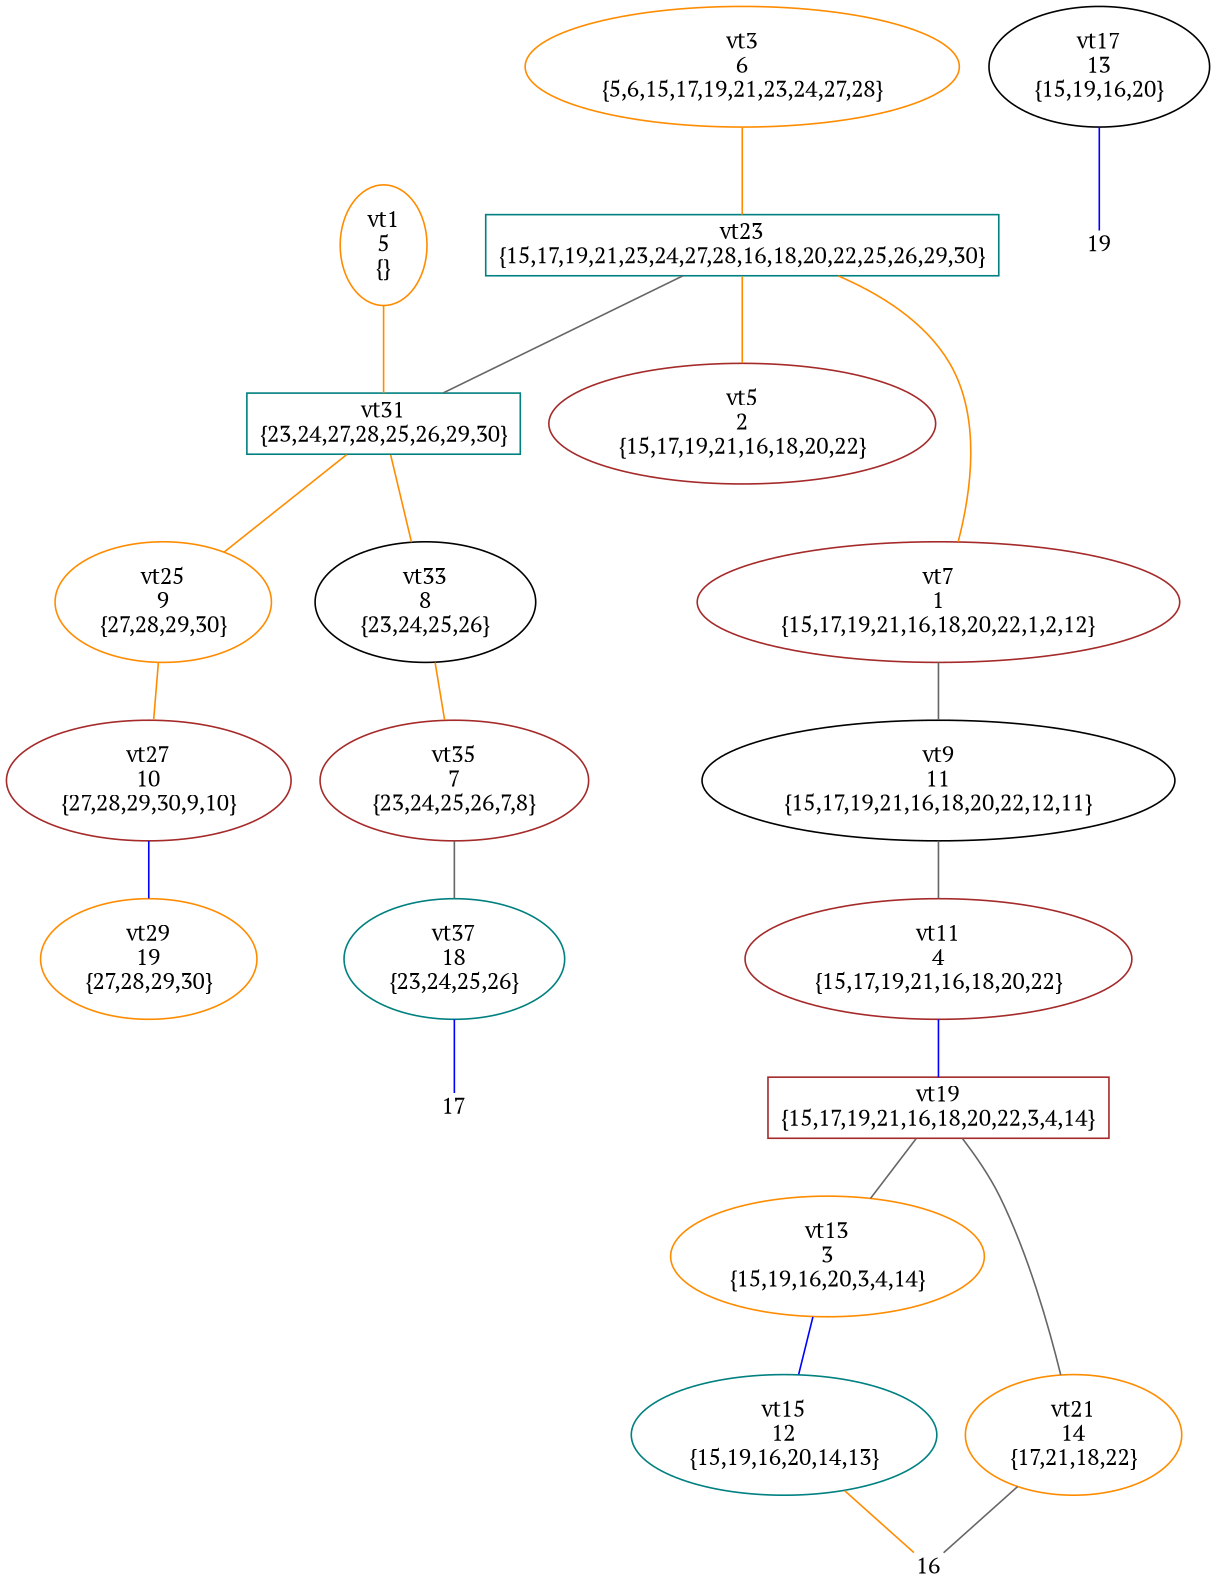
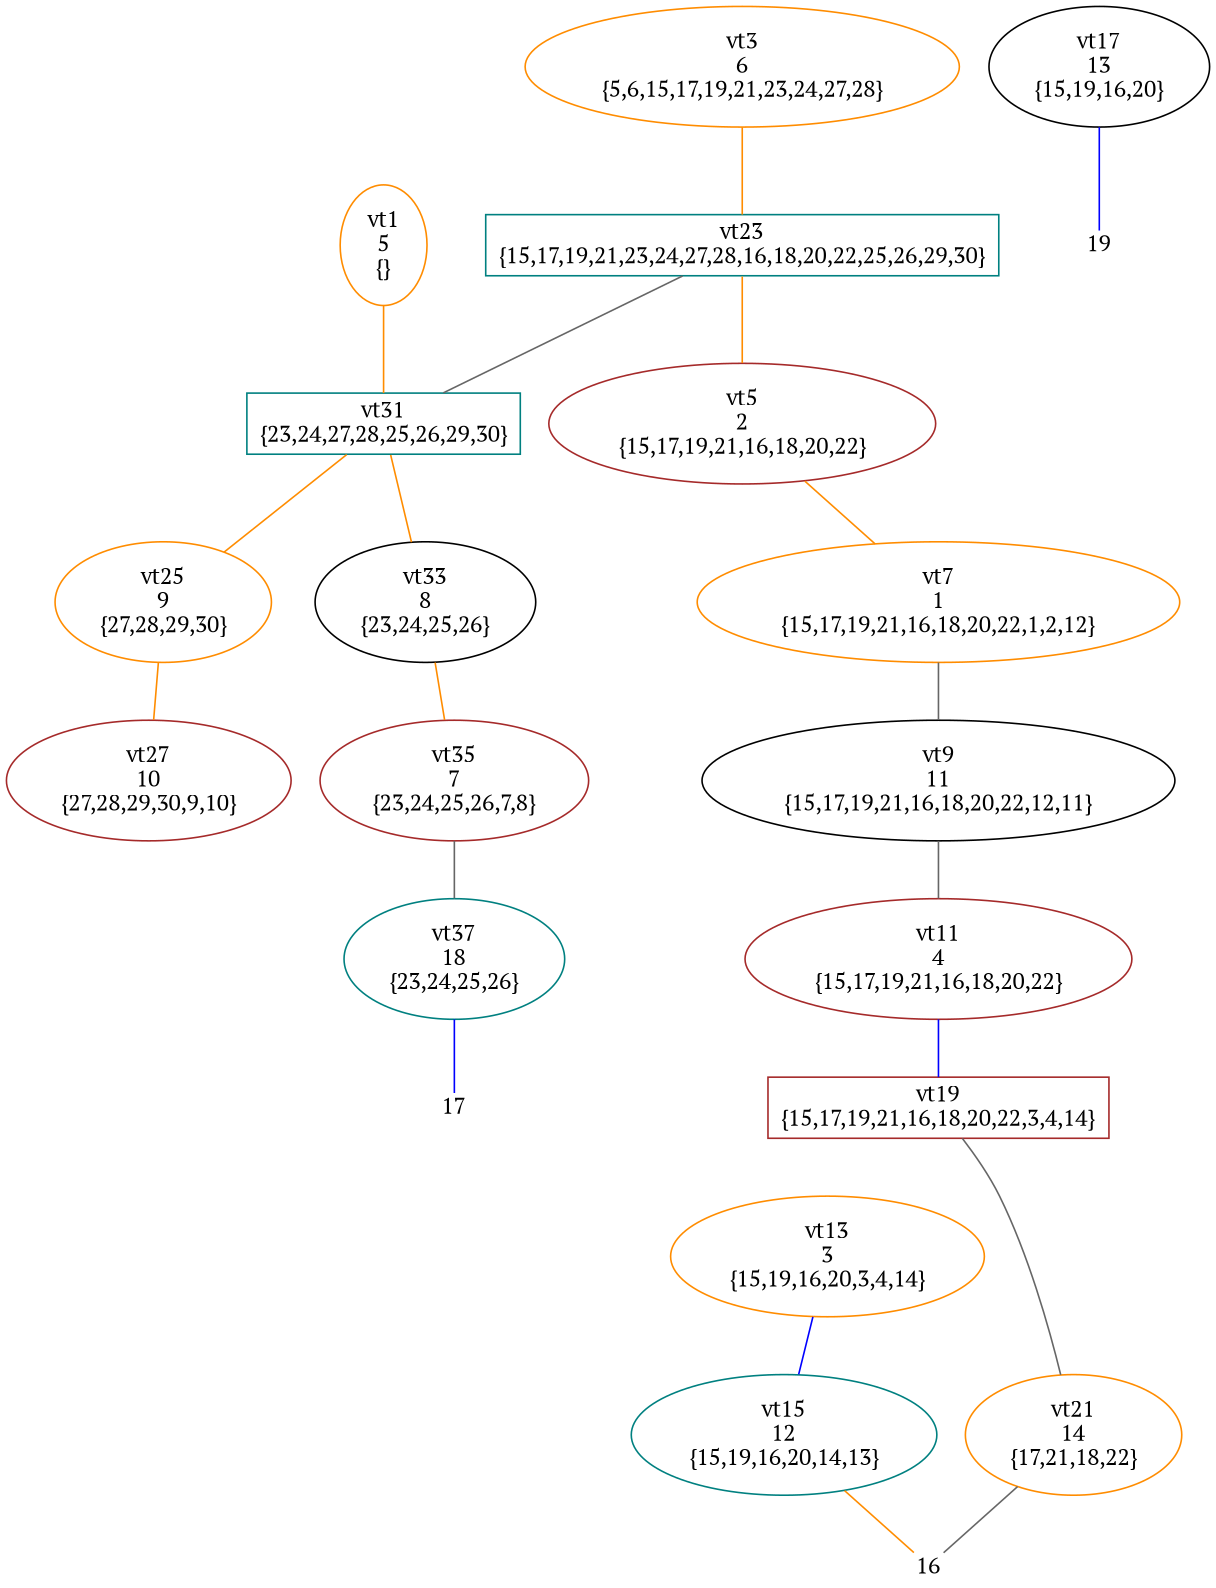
  digraph {
    fontname="PT Serif"
    node [color=darkorange fontname="PT Serif" shape=ellipse]
    edge [arrowhead=none color=darkorange fontname="PT Serif"]
    n1 [label="vt1\n5\n{}"]
    n2 [color=teal label="vt31\n{23,24,27,28,25,26,29,30}" shape=box]
    n3 [label="vt3\n6\n{5,6,15,17,19,21,23,24,27,28}"]
    n4 [color=teal label="vt23\n{15,17,19,21,23,24,27,28,16,18,20,22,25,26,29,30}" shape=box]
    n5 [color=brown label="vt5\n2\n{15,17,19,21,16,18,20,22}"]
-   n6 [color=brown label="vt7\n1\n{15,17,19,21,16,18,20,22,1,2,12}"]
+   n6 [label="vt7\n1\n{15,17,19,21,16,18,20,22,1,2,12}"]
    n7 [label="vt25\n9\n{27,28,29,30}"]
    n8 [color=black label="vt33\n8\n{23,24,25,26}"]
    n9 [color=black label="vt9\n11\n{15,17,19,21,16,18,20,22,12,11}"]
    n10 [color=brown label="vt11\n4\n{15,17,19,21,16,18,20,22}"]
    n11 [color=brown label="vt19\n{15,17,19,21,16,18,20,22,3,4,14}" shape=box]
    n12 [label="vt13\n3\n{15,19,16,20,3,4,14}"]
    n13 [label="vt21\n14\n{17,21,18,22}"]
    n14 [color=teal label="vt15\n12\n{15,19,16,20,14,13}"]
    n15 [color=teal fixedsize=true fontsize=14 height=.25 label=16 shape=plaintext width=.25]
    n16 [color=black label="vt17\n13\n{15,19,16,20}"]
    n17 [fixedsize=true fontsize=14 height=.25 label=19 shape=plaintext width=.25]
    n18 [color=brown label="vt27\n10\n{27,28,29,30,9,10}"]
    n19 [color=brown label="vt35\n7\n{23,24,25,26,7,8}"]
-   n20 [label="vt29\n19\n{27,28,29,30}"]
    n21 [color=teal label="vt37\n18\n{23,24,25,26}"]
    n22 [fixedsize=true fontsize=14 height=.25 label=17 shape=plaintext width=.25]
    n1 -> n2
    n2 -> n7
    n2 -> n8
    n3 -> n4
    n4 -> n2 [color=gray40]
    n4 -> n5
-   n4 -> n6
+   n5 -> n6
    n6 -> n9 [color=gray40]
    n7 -> n18
    n8 -> n19
    n9 -> n10 [color=gray40]
    n10 -> n11 [color=blue]
-   n11 -> n12 [color=gray40]
    n11 -> n13 [color=gray40]
    n12 -> n14 [color=blue]
    n13 -> n15 [color=gray40]
    n14 -> n15
    n16 -> n17 [color=blue]
-   n18 -> n20 [color=blue]
    n19 -> n21 [color=gray40]
    n21 -> n22 [color=blue]
  }
